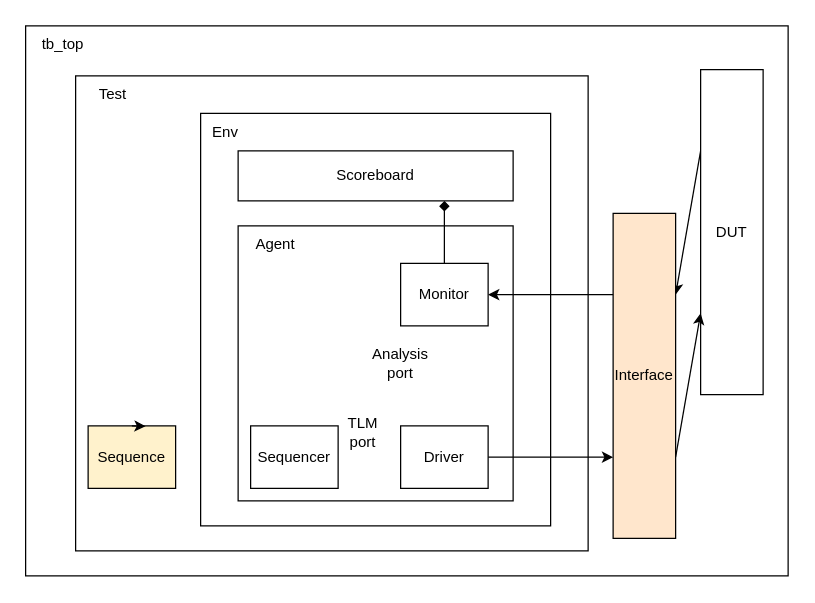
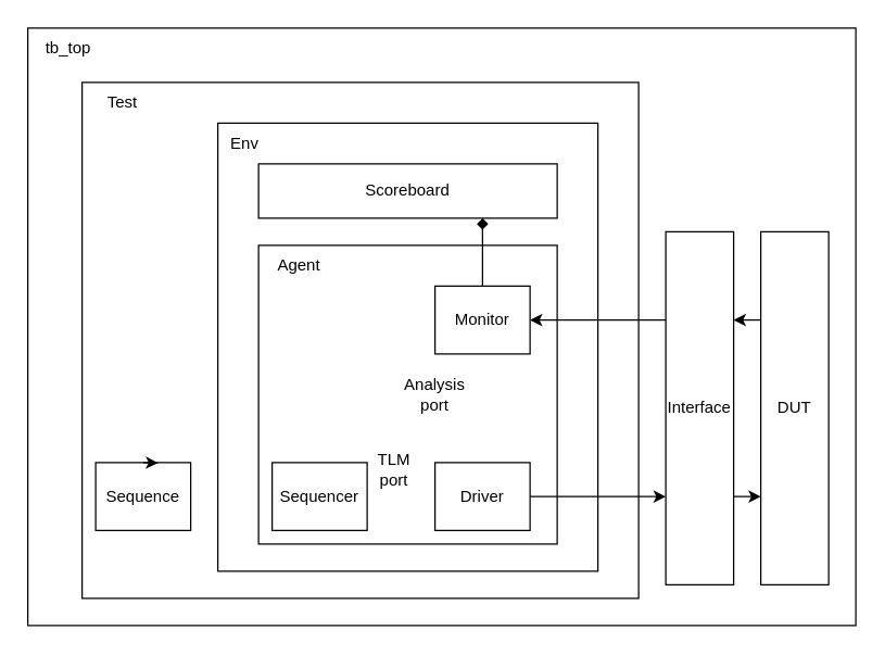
  <mxCell id="0" />
  <mxCell id="1" parent="0" />
  <mxCell id="2" value="" style="rounded=0;whiteSpace=wrap;html=1;" vertex="1" parent="1"><mxGeometry x="20" y="20" width="610" height="440" as="geometry" /></mxCell>
  <mxCell id="3" value="tb_top" style="text;html=1;strokeColor=none;fillColor=none;align=center;verticalAlign=middle;whiteSpace=wrap;rounded=0;" vertex="1" parent="1"><mxGeometry x="20" y="20" width="60" height="30" as="geometry" /></mxCell>
  <mxCell id="4" style="edgeStyle=none;html=1;exitX=0;exitY=0.25;exitDx=0;exitDy=0;entryX=1;entryY=0.25;entryDx=0;entryDy=0;" edge="1" parent="1" source="5" target="7"><mxGeometry relative="1" as="geometry" /></mxCell>
- <mxCell id="5" value="DUT" style="rounded=0;whiteSpace=wrap;html=1;" vertex="1" parent="1"><mxGeometry x="560" y="55" width="50" height="260" as="geometry" /></mxCell>
+ <mxCell id="5" value="DUT" style="rounded=0;whiteSpace=wrap;html=1;" vertex="1" parent="1"><mxGeometry x="560" y="170" width="50" height="260" as="geometry" /></mxCell>
  <mxCell id="6" style="edgeStyle=none;html=1;exitX=1;exitY=0.75;exitDx=0;exitDy=0;entryX=0;entryY=0.75;entryDx=0;entryDy=0;" edge="1" parent="1" source="7" target="5"><mxGeometry relative="1" as="geometry" /></mxCell>
- <mxCell id="7" value="Interface" style="rounded=0;whiteSpace=wrap;html=1;fillColor=#ffe6cc;" vertex="1" parent="1"><mxGeometry x="490" y="170" width="50" height="260" as="geometry" /></mxCell>
+ <mxCell id="7" value="Interface" style="rounded=0;whiteSpace=wrap;html=1;" vertex="1" parent="1"><mxGeometry x="490" y="170" width="50" height="260" as="geometry" /></mxCell>
  <mxCell id="8" value="" style="rounded=0;whiteSpace=wrap;html=1;" vertex="1" parent="1"><mxGeometry x="60" y="60" width="410" height="380" as="geometry" /></mxCell>
  <mxCell id="9" value="Test" style="text;html=1;strokeColor=none;fillColor=none;align=center;verticalAlign=middle;whiteSpace=wrap;rounded=0;" vertex="1" parent="1"><mxGeometry x="60" y="60" width="60" height="30" as="geometry" /></mxCell>
  <mxCell id="10" value="" style="rounded=0;whiteSpace=wrap;html=1;" vertex="1" parent="1"><mxGeometry x="160" y="90" width="280" height="330" as="geometry" /></mxCell>
  <mxCell id="11" value="Env" style="text;html=1;strokeColor=none;fillColor=none;align=center;verticalAlign=middle;whiteSpace=wrap;rounded=0;" vertex="1" parent="1"><mxGeometry x="150" y="90" width="60" height="30" as="geometry" /></mxCell>
  <mxCell id="12" value="Scoreboard" style="rounded=0;whiteSpace=wrap;html=1;" vertex="1" parent="1"><mxGeometry x="190" y="120" width="220" height="40" as="geometry" /></mxCell>
  <mxCell id="13" value="" style="rounded=0;whiteSpace=wrap;html=1;" vertex="1" parent="1"><mxGeometry x="190" y="180" width="220" height="220" as="geometry" /></mxCell>
  <mxCell id="14" value="Agent" style="text;html=1;strokeColor=none;fillColor=none;align=center;verticalAlign=middle;whiteSpace=wrap;rounded=0;" vertex="1" parent="1"><mxGeometry x="190" y="180" width="60" height="30" as="geometry" /></mxCell>
  <mxCell id="15" style="edgeStyle=none;html=1;exitX=0.5;exitY=0;exitDx=0;exitDy=0;entryX=0.75;entryY=1;entryDx=0;entryDy=0;endArrow=diamond;" edge="1" parent="1" source="16" target="12"><mxGeometry relative="1" as="geometry" /></mxCell>
  <mxCell id="16" value="Monitor" style="rounded=0;whiteSpace=wrap;html=1;" vertex="1" parent="1"><mxGeometry x="320" y="210" width="70" height="50" as="geometry" /></mxCell>
  <mxCell id="17" style="edgeStyle=none;html=1;exitX=1;exitY=0.5;exitDx=0;exitDy=0;entryX=0;entryY=0.75;entryDx=0;entryDy=0;" edge="1" parent="1" source="18" target="7"><mxGeometry relative="1" as="geometry"><mxPoint x="530" y="355" as="targetPoint" /></mxGeometry></mxCell>
  <mxCell id="18" value="Driver" style="rounded=0;whiteSpace=wrap;html=1;" vertex="1" parent="1"><mxGeometry x="320" y="340" width="70" height="50" as="geometry" /></mxCell>
  <mxCell id="19" value="Sequencer" style="rounded=0;whiteSpace=wrap;html=1;" vertex="1" parent="1"><mxGeometry x="200" y="340" width="70" height="50" as="geometry" /></mxCell>
- <mxCell id="20" value="Sequence" style="rounded=0;whiteSpace=wrap;html=1;fillColor=#fff2cc;" vertex="1" parent="1"><mxGeometry x="70" y="340" width="70" height="50" as="geometry" /></mxCell>
+ <mxCell id="20" value="Sequence" style="rounded=0;whiteSpace=wrap;html=1;" vertex="1" parent="1"><mxGeometry x="70" y="340" width="70" height="50" as="geometry" /></mxCell>
  <mxCell id="21" style="edgeStyle=none;html=1;exitX=0;exitY=0.25;exitDx=0;exitDy=0;entryX=1;entryY=0.5;entryDx=0;entryDy=0;" edge="1" parent="1" source="7" target="16"><mxGeometry relative="1" as="geometry" /></mxCell>
  <mxCell id="22" style="edgeStyle=none;html=1;exitX=0.5;exitY=0;exitDx=0;exitDy=0;entryX=0.657;entryY=0.007;entryDx=0;entryDy=0;entryPerimeter=0;" edge="1" parent="1" source="20" target="20"><mxGeometry relative="1" as="geometry" /></mxCell>
  <mxCell id="23" value="Analysis&lt;br&gt;port" style="text;html=1;strokeColor=none;fillColor=none;align=center;verticalAlign=middle;whiteSpace=wrap;rounded=0;" vertex="1" parent="1"><mxGeometry x="290" y="275" width="60" height="30" as="geometry" /></mxCell>
  <mxCell id="24" value="TLM&lt;br&gt;port" style="text;html=1;strokeColor=none;fillColor=none;align=center;verticalAlign=middle;whiteSpace=wrap;rounded=0;" vertex="1" parent="1"><mxGeometry x="260" y="330" width="60" height="30" as="geometry" /></mxCell>
